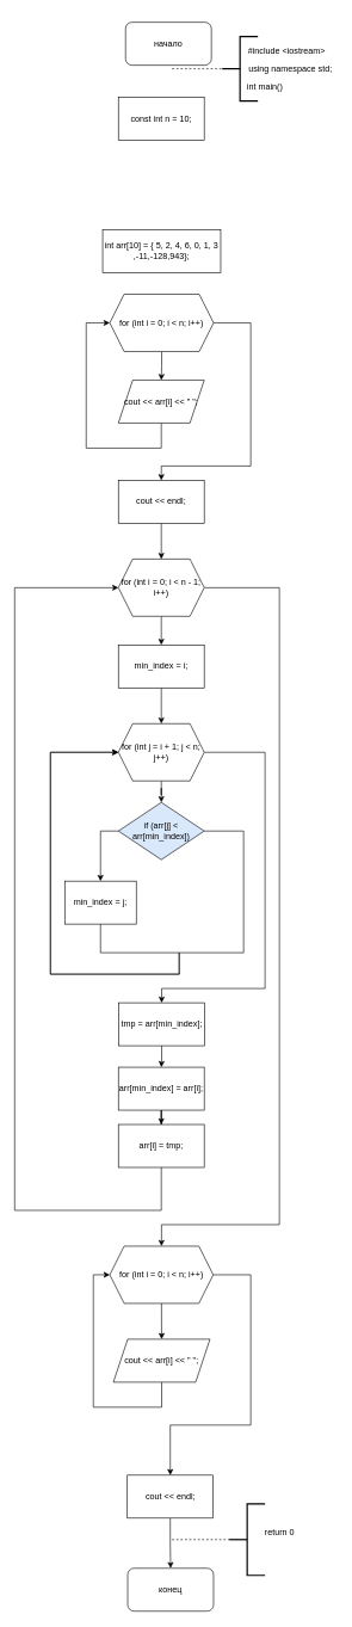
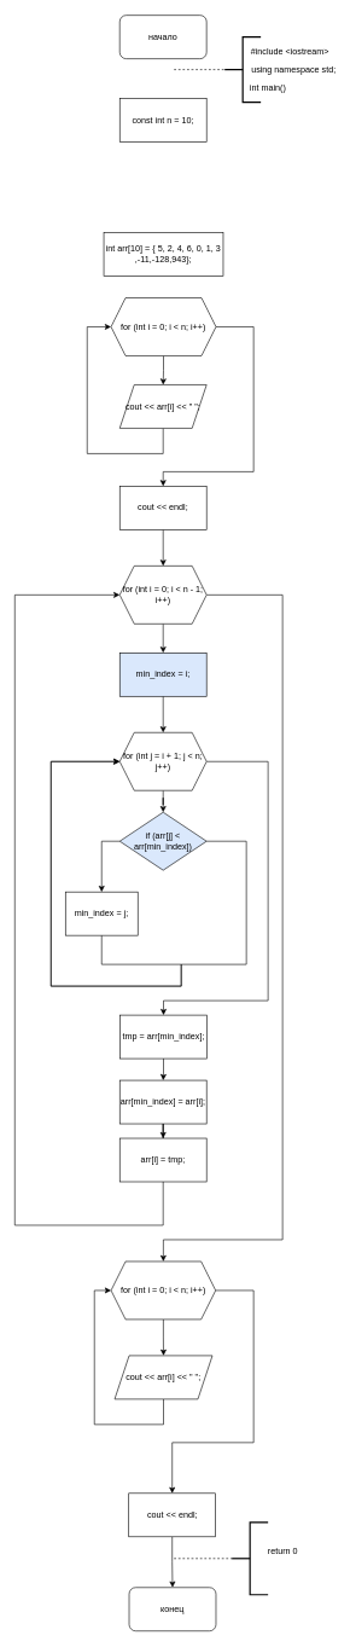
  <mxCell id="0" />
  <mxCell id="1" parent="0" />
- <mxCell id="2" value="начало" style="rounded=1;whiteSpace=wrap;html=1;" vertex="1" parent="1"><mxGeometry x="175" y="30" width="120" height="60" as="geometry" /></mxCell>
+ <mxCell id="2" value="начало" style="rounded=1;whiteSpace=wrap;html=1;" vertex="1" parent="1"><mxGeometry x="165" y="20" width="120" height="60" as="geometry" /></mxCell>
  <mxCell id="3" value="" style="strokeWidth=2;html=1;shape=mxgraph.flowchart.annotation_2;align=left;labelPosition=right;pointerEvents=1;" vertex="1" parent="1"><mxGeometry x="310" y="50" width="50" height="90" as="geometry" /></mxCell>
  <mxCell id="4" value="#include &amp;lt;iostream&amp;gt;" style="text;html=1;align=center;verticalAlign=middle;resizable=0;points=[];autosize=1;strokeColor=none;fillColor=none;" vertex="1" parent="1"><mxGeometry x="340" y="60" width="120" height="20" as="geometry" /></mxCell>
  <mxCell id="5" value="using namespace std;" style="text;html=1;align=center;verticalAlign=middle;resizable=0;points=[];autosize=1;strokeColor=none;fillColor=none;" vertex="1" parent="1"><mxGeometry x="340" y="85" width="130" height="20" as="geometry" /></mxCell>
  <mxCell id="6" value="int main()" style="text;html=1;strokeColor=none;fillColor=none;align=center;verticalAlign=middle;whiteSpace=wrap;rounded=0;" vertex="1" parent="1"><mxGeometry x="340" y="105" width="60" height="30" as="geometry" /></mxCell>
  <mxCell id="7" value="" style="endArrow=none;dashed=1;html=1;rounded=0;entryX=0;entryY=0.5;entryDx=0;entryDy=0;entryPerimeter=0;" edge="1" parent="1" target="3"><mxGeometry width="50" height="50" relative="1" as="geometry"><mxPoint x="240" y="95" as="sourcePoint" /><mxPoint x="250" y="140" as="targetPoint" /></mxGeometry></mxCell>
  <mxCell id="8" value="const int n = 10;" style="rounded=0;whiteSpace=wrap;html=1;" vertex="1" parent="1"><mxGeometry x="165" y="135" width="120" height="60" as="geometry" /></mxCell>
  <mxCell id="9" value="int arr[10] = { 5, 2, 4, 6, 0, 1, 3 ,-11,-128,943};" style="rounded=0;whiteSpace=wrap;html=1;" vertex="1" parent="1"><mxGeometry x="143" y="320" width="165" height="60" as="geometry" /></mxCell>
  <mxCell id="10" style="edgeStyle=orthogonalEdgeStyle;rounded=0;orthogonalLoop=1;jettySize=auto;html=1;entryX=0.5;entryY=0;entryDx=0;entryDy=0;" edge="1" parent="1" source="12" target="15"><mxGeometry relative="1" as="geometry"><Array as="points"><mxPoint x="350" y="450" /><mxPoint x="350" y="650" /><mxPoint x="225" y="650" /></Array></mxGeometry></mxCell>
  <mxCell id="11" style="edgeStyle=orthogonalEdgeStyle;rounded=0;orthogonalLoop=1;jettySize=auto;html=1;entryX=0.5;entryY=0;entryDx=0;entryDy=0;" edge="1" parent="1" source="12" target="40"><mxGeometry relative="1" as="geometry" /></mxCell>
  <mxCell id="12" value="for (int i = 0; i &lt; n; i++)" style="shape=hexagon;perimeter=hexagonPerimeter2;whiteSpace=wrap;html=1;fixedSize=1;" vertex="1" parent="1"><mxGeometry x="153" y="410" width="145" height="80" as="geometry" /></mxCell>
  <mxCell id="13" style="edgeStyle=orthogonalEdgeStyle;rounded=0;orthogonalLoop=1;jettySize=auto;html=1;entryX=0;entryY=0.5;entryDx=0;entryDy=0;" edge="1" parent="1" target="12"><mxGeometry relative="1" as="geometry"><mxPoint x="180" y="660" as="targetPoint" /><mxPoint x="225" y="590" as="sourcePoint" /><Array as="points"><mxPoint x="225" y="625" /><mxPoint x="120" y="625" /><mxPoint x="120" y="450" /></Array></mxGeometry></mxCell>
  <mxCell id="14" style="edgeStyle=orthogonalEdgeStyle;rounded=0;orthogonalLoop=1;jettySize=auto;html=1;" edge="1" parent="1" source="15" target="18"><mxGeometry relative="1" as="geometry" /></mxCell>
  <mxCell id="15" value="cout &lt;&lt; endl;" style="rounded=0;whiteSpace=wrap;html=1;" vertex="1" parent="1"><mxGeometry x="165" y="670" width="120" height="60" as="geometry" /></mxCell>
  <mxCell id="16" style="edgeStyle=orthogonalEdgeStyle;rounded=0;orthogonalLoop=1;jettySize=auto;html=1;entryX=0.5;entryY=0;entryDx=0;entryDy=0;" edge="1" parent="1" source="18" target="20"><mxGeometry relative="1" as="geometry" /></mxCell>
  <mxCell id="17" style="edgeStyle=orthogonalEdgeStyle;rounded=0;orthogonalLoop=1;jettySize=auto;html=1;entryX=0.5;entryY=0;entryDx=0;entryDy=0;" edge="1" parent="1" source="18" target="37"><mxGeometry relative="1" as="geometry"><Array as="points"><mxPoint x="390" y="820" /><mxPoint x="390" y="1710" /><mxPoint x="225" y="1710" /></Array></mxGeometry></mxCell>
  <mxCell id="18" value="for (int i = 0; i &lt; n - 1; i++)" style="shape=hexagon;perimeter=hexagonPerimeter2;whiteSpace=wrap;html=1;fixedSize=1;" vertex="1" parent="1"><mxGeometry x="165" y="780" width="120" height="80" as="geometry" /></mxCell>
  <mxCell id="19" style="edgeStyle=orthogonalEdgeStyle;rounded=0;orthogonalLoop=1;jettySize=auto;html=1;entryX=0.5;entryY=0;entryDx=0;entryDy=0;" edge="1" parent="1" source="20" target="23"><mxGeometry relative="1" as="geometry" /></mxCell>
- <mxCell id="20" value="min_index = i;" style="rounded=0;whiteSpace=wrap;html=1;" vertex="1" parent="1"><mxGeometry x="165" y="900" width="120" height="60" as="geometry" /></mxCell>
+ <mxCell id="20" value="min_index = i;" style="rounded=0;whiteSpace=wrap;html=1;fillColor=#dae8fc;" vertex="1" parent="1"><mxGeometry x="165" y="900" width="120" height="60" as="geometry" /></mxCell>
  <mxCell id="21" style="edgeStyle=orthogonalEdgeStyle;rounded=0;orthogonalLoop=1;jettySize=auto;html=1;entryX=0.5;entryY=0;entryDx=0;entryDy=0;" edge="1" parent="1" source="23" target="26"><mxGeometry relative="1" as="geometry" /></mxCell>
  <mxCell id="22" style="edgeStyle=orthogonalEdgeStyle;rounded=0;orthogonalLoop=1;jettySize=auto;html=1;entryX=0.5;entryY=0;entryDx=0;entryDy=0;" edge="1" parent="1" source="23" target="30"><mxGeometry relative="1" as="geometry"><Array as="points"><mxPoint x="370" y="1050" /><mxPoint x="370" y="1380" /><mxPoint x="226" y="1380" /></Array></mxGeometry></mxCell>
  <mxCell id="23" value="for (int j = i + 1; j &lt; n; j++)" style="shape=hexagon;perimeter=hexagonPerimeter2;whiteSpace=wrap;html=1;fixedSize=1;" vertex="1" parent="1"><mxGeometry x="165" y="1010" width="120" height="80" as="geometry" /></mxCell>
  <mxCell id="24" style="edgeStyle=orthogonalEdgeStyle;rounded=0;orthogonalLoop=1;jettySize=auto;html=1;entryX=0.5;entryY=0;entryDx=0;entryDy=0;" edge="1" parent="1" source="26" target="28"><mxGeometry relative="1" as="geometry"><Array as="points"><mxPoint x="140" y="1160" /></Array></mxGeometry></mxCell>
  <mxCell id="25" style="edgeStyle=orthogonalEdgeStyle;rounded=0;orthogonalLoop=1;jettySize=auto;html=1;entryX=0;entryY=0.5;entryDx=0;entryDy=0;" edge="1" parent="1" source="26" target="23"><mxGeometry relative="1" as="geometry"><mxPoint x="110" y="1360" as="targetPoint" /><Array as="points"><mxPoint x="340" y="1160" /><mxPoint x="340" y="1330" /><mxPoint x="250" y="1330" /><mxPoint x="250" y="1360" /><mxPoint x="70" y="1360" /><mxPoint x="70" y="1050" /></Array></mxGeometry></mxCell>
  <mxCell id="26" value="if (arr[j] &lt; arr[min_index])" style="rhombus;whiteSpace=wrap;html=1;fillColor=#dae8fc;" vertex="1" parent="1"><mxGeometry x="165" y="1120" width="120" height="80" as="geometry" /></mxCell>
  <mxCell id="27" style="edgeStyle=orthogonalEdgeStyle;rounded=0;orthogonalLoop=1;jettySize=auto;html=1;entryX=0;entryY=0.5;entryDx=0;entryDy=0;" edge="1" parent="1" source="28" target="23"><mxGeometry relative="1" as="geometry"><mxPoint x="-30" y="1360" as="targetPoint" /><Array as="points"><mxPoint x="140" y="1330" /><mxPoint x="250" y="1330" /><mxPoint x="250" y="1360" /><mxPoint x="70" y="1360" /><mxPoint x="70" y="1050" /></Array></mxGeometry></mxCell>
  <mxCell id="28" value="min_index = j;" style="rounded=0;whiteSpace=wrap;html=1;" vertex="1" parent="1"><mxGeometry x="90" y="1230" width="100" height="60" as="geometry" /></mxCell>
  <mxCell id="29" style="edgeStyle=orthogonalEdgeStyle;rounded=0;orthogonalLoop=1;jettySize=auto;html=1;entryX=0.5;entryY=0;entryDx=0;entryDy=0;" edge="1" parent="1" source="30" target="32"><mxGeometry relative="1" as="geometry" /></mxCell>
  <mxCell id="30" value="tmp = arr[min_index];" style="rounded=0;whiteSpace=wrap;html=1;" vertex="1" parent="1"><mxGeometry x="165.5" y="1400" width="120" height="60" as="geometry" /></mxCell>
  <mxCell id="31" style="edgeStyle=orthogonalEdgeStyle;rounded=0;orthogonalLoop=1;jettySize=auto;html=1;entryX=0.5;entryY=0;entryDx=0;entryDy=0;" edge="1" parent="1" source="32" target="34"><mxGeometry relative="1" as="geometry" /></mxCell>
  <mxCell id="32" value="arr[min_index] = arr[i];" style="rounded=0;whiteSpace=wrap;html=1;" vertex="1" parent="1"><mxGeometry x="165" y="1490" width="120" height="60" as="geometry" /></mxCell>
  <mxCell id="33" style="edgeStyle=orthogonalEdgeStyle;rounded=0;orthogonalLoop=1;jettySize=auto;html=1;entryX=0;entryY=0.5;entryDx=0;entryDy=0;" edge="1" parent="1" source="34" target="18"><mxGeometry relative="1" as="geometry"><mxPoint x="-20" y="758.667" as="targetPoint" /><Array as="points"><mxPoint x="225" y="1690" /><mxPoint x="20" y="1690" /><mxPoint x="20" y="820" /></Array></mxGeometry></mxCell>
  <mxCell id="34" value="arr[i] = tmp;" style="rounded=0;whiteSpace=wrap;html=1;" vertex="1" parent="1"><mxGeometry x="165" y="1570" width="120" height="60" as="geometry" /></mxCell>
  <mxCell id="35" style="edgeStyle=orthogonalEdgeStyle;rounded=0;orthogonalLoop=1;jettySize=auto;html=1;entryX=0.5;entryY=0;entryDx=0;entryDy=0;" edge="1" parent="1" source="37" target="39"><mxGeometry relative="1" as="geometry" /></mxCell>
  <mxCell id="36" style="edgeStyle=orthogonalEdgeStyle;rounded=0;orthogonalLoop=1;jettySize=auto;html=1;entryX=0.5;entryY=0;entryDx=0;entryDy=0;" edge="1" parent="1" source="37" target="42"><mxGeometry relative="1" as="geometry"><Array as="points"><mxPoint x="350" y="1780" /><mxPoint x="350" y="1990" /><mxPoint x="237" y="1990" /></Array></mxGeometry></mxCell>
  <mxCell id="37" value="for (int i = 0; i &lt; n; i++)" style="shape=hexagon;perimeter=hexagonPerimeter2;whiteSpace=wrap;html=1;fixedSize=1;" vertex="1" parent="1"><mxGeometry x="153" y="1740" width="144.5" height="80" as="geometry" /></mxCell>
  <mxCell id="38" style="edgeStyle=orthogonalEdgeStyle;rounded=0;orthogonalLoop=1;jettySize=auto;html=1;entryX=0;entryY=0.5;entryDx=0;entryDy=0;" edge="1" parent="1" source="39" target="37"><mxGeometry relative="1" as="geometry"><mxPoint x="170" y="2000" as="targetPoint" /><Array as="points"><mxPoint x="225" y="1965" /><mxPoint x="130" y="1965" /><mxPoint x="130" y="1780" /></Array></mxGeometry></mxCell>
  <mxCell id="39" value="cout &lt;&lt; arr[i] &lt;&lt; &quot; &quot;;" style="shape=parallelogram;perimeter=parallelogramPerimeter;whiteSpace=wrap;html=1;fixedSize=1;" vertex="1" parent="1"><mxGeometry x="158" y="1870" width="135" height="60" as="geometry" /></mxCell>
  <mxCell id="40" value="cout &lt;&lt; arr[i] &lt;&lt; &quot; &quot;;" style="shape=parallelogram;perimeter=parallelogramPerimeter;whiteSpace=wrap;html=1;fixedSize=1;" vertex="1" parent="1"><mxGeometry x="165" y="530" width="120" height="60" as="geometry" /></mxCell>
  <mxCell id="41" style="edgeStyle=orthogonalEdgeStyle;rounded=0;orthogonalLoop=1;jettySize=auto;html=1;entryX=0.5;entryY=0;entryDx=0;entryDy=0;" edge="1" parent="1" source="42" target="43"><mxGeometry relative="1" as="geometry" /></mxCell>
  <mxCell id="42" value="cout &lt;&lt; endl;" style="rounded=0;whiteSpace=wrap;html=1;" vertex="1" parent="1"><mxGeometry x="177.5" y="2060" width="120" height="60" as="geometry" /></mxCell>
  <mxCell id="43" value="конец" style="rounded=1;whiteSpace=wrap;html=1;" vertex="1" parent="1"><mxGeometry x="178" y="2190" width="120" height="60" as="geometry" /></mxCell>
  <mxCell id="44" value="" style="strokeWidth=2;html=1;shape=mxgraph.flowchart.annotation_2;align=left;labelPosition=right;pointerEvents=1;" vertex="1" parent="1"><mxGeometry x="320" y="2100" width="50" height="100" as="geometry" /></mxCell>
  <mxCell id="45" value="return 0" style="text;html=1;align=center;verticalAlign=middle;resizable=0;points=[];autosize=1;strokeColor=none;fillColor=none;" vertex="1" parent="1"><mxGeometry x="360" y="2130" width="60" height="20" as="geometry" /></mxCell>
  <mxCell id="46" value="" style="endArrow=none;dashed=1;html=1;rounded=0;entryX=0;entryY=0.5;entryDx=0;entryDy=0;entryPerimeter=0;" edge="1" parent="1" target="44"><mxGeometry width="50" height="50" relative="1" as="geometry"><mxPoint x="240" y="2150" as="sourcePoint" /><mxPoint x="290" y="2170" as="targetPoint" /></mxGeometry></mxCell>
